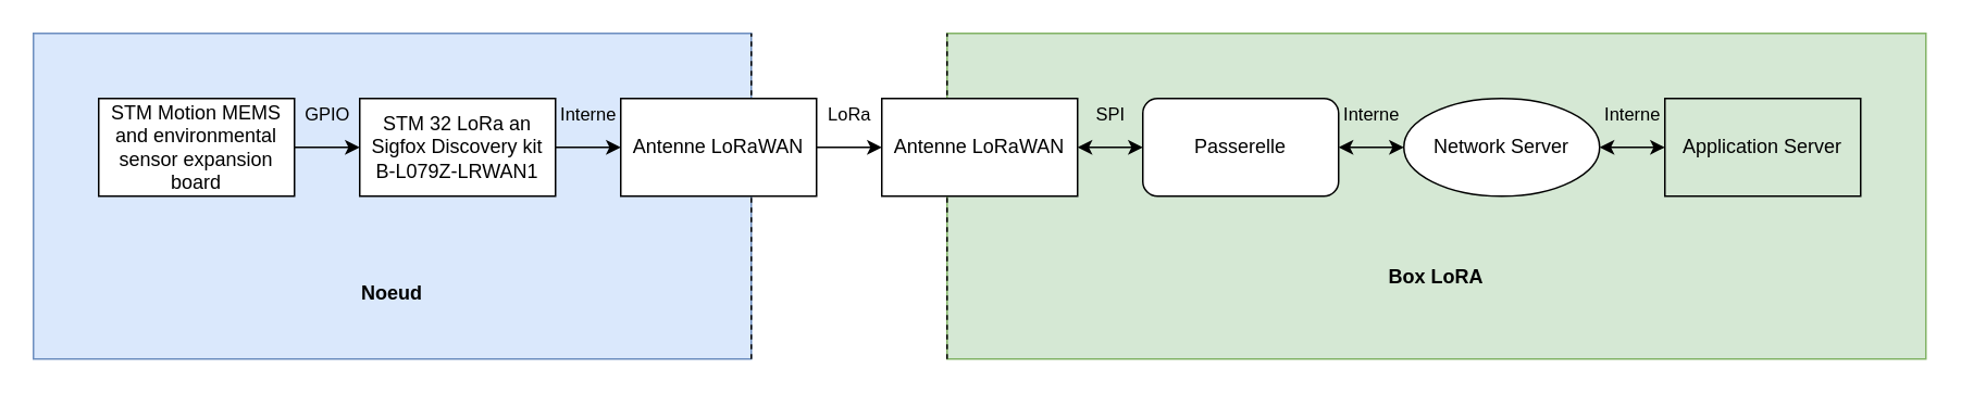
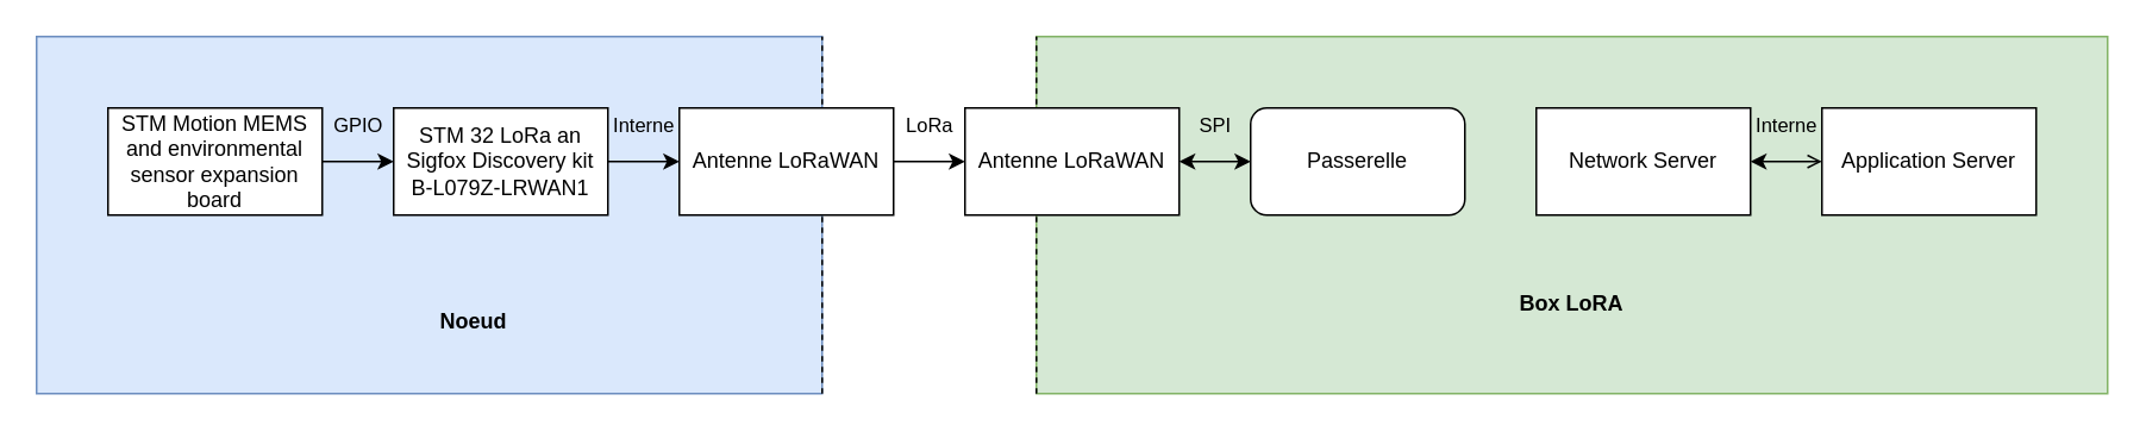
  <mxCell id="0" />
  <mxCell id="1" parent="0" />
  <mxCell id="2" value="" style="rounded=0;whiteSpace=wrap;html=1;fillColor=#d5e8d4;strokeColor=#82b366;" parent="1" vertex="1"><mxGeometry x="580" width="600" height="200" as="geometry" y="20" /></mxCell>
  <mxCell id="3" value="" style="rounded=0;whiteSpace=wrap;html=1;strokeColor=#6c8ebf;fillColor=#dae8fc;" parent="1" vertex="1"><mxGeometry width="440" height="200" as="geometry" x="20" y="20" /></mxCell>
  <mxCell id="4" value="" style="endArrow=none;dashed=1;html=1;" parent="1" edge="1"><mxGeometry width="50" height="50" relative="1" as="geometry"><mxPoint x="580" y="220" as="sourcePoint" /><mxPoint x="580" as="targetPoint" y="20" /></mxGeometry></mxCell>
  <mxCell id="5" value="" style="endArrow=none;dashed=1;html=1;" parent="1" edge="1"><mxGeometry width="50" height="50" relative="1" as="geometry"><mxPoint x="460" y="220" as="sourcePoint" /><mxPoint x="460" as="targetPoint" y="20" /></mxGeometry></mxCell>
  <mxCell id="6" value="STM Motion MEMS and environmental sensor expansion board" style="rounded=0;whiteSpace=wrap;html=1;" parent="1" vertex="1"><mxGeometry x="60" y="60" width="120" height="60" as="geometry" /></mxCell>
  <mxCell id="7" value="&lt;div&gt;STM 32 LoRa an Sigfox Discovery kit&lt;/div&gt;&lt;div&gt;B-L079Z-LRWAN1&lt;br&gt;&lt;/div&gt;" style="rounded=0;whiteSpace=wrap;html=1;" parent="1" vertex="1"><mxGeometry x="220" y="60" width="120" height="60" as="geometry" /></mxCell>
  <mxCell id="8" value="Antenne LoRaWAN" style="rounded=0;whiteSpace=wrap;html=1;" parent="1" vertex="1"><mxGeometry x="380" y="60" width="120" height="60" as="geometry" /></mxCell>
  <mxCell id="9" value="Antenne LoRaWAN" style="rounded=0;whiteSpace=wrap;html=1;" parent="1" vertex="1"><mxGeometry x="540" y="60" width="120" height="60" as="geometry" /></mxCell>
  <mxCell id="10" value="Passerelle" style="whiteSpace=wrap;html=1;rounded=1;" parent="1" vertex="1"><mxGeometry x="700" y="60" width="120" height="60" as="geometry" /></mxCell>
- <mxCell id="11" value="Network Server" style="ellipse;whiteSpace=wrap;html=1;" parent="1" vertex="1"><mxGeometry x="860" y="60" width="120" height="60" as="geometry" /></mxCell>
- <mxCell id="12" value="Application Server" style="rounded=0;whiteSpace=wrap;html=1;fillColor=#d5e8d4;" parent="1" vertex="1"><mxGeometry x="1020" y="60" width="120" height="60" as="geometry" /></mxCell>
+ <mxCell id="11" value="Network Server" style="rounded=0;whiteSpace=wrap;html=1;" parent="1" vertex="1"><mxGeometry x="860" y="60" width="120" height="60" as="geometry" /></mxCell>
+ <mxCell id="12" value="Application Server" style="rounded=0;whiteSpace=wrap;html=1;" parent="1" vertex="1"><mxGeometry x="1020" y="60" width="120" height="60" as="geometry" /></mxCell>
  <mxCell id="13" value="GPIO" style="endArrow=classic;html=1;exitX=1;exitY=0.5;exitDx=0;exitDy=0;entryX=0;entryY=0.5;entryDx=0;entryDy=0;labelBackgroundColor=none;" parent="1" source="6" target="7" edge="1"><mxGeometry y="20" width="50" height="50" relative="1" as="geometry"><mxPoint x="170" y="230" as="sourcePoint" /><mxPoint x="220" y="180" as="targetPoint" /><mxPoint as="offset" /></mxGeometry></mxCell>
  <mxCell id="14" value="Interne" style="endArrow=classic;html=1;entryX=0;entryY=0.5;entryDx=0;entryDy=0;exitX=1;exitY=0.5;exitDx=0;exitDy=0;labelBackgroundColor=none;" parent="1" source="7" target="8" edge="1"><mxGeometry y="20" width="50" height="50" relative="1" as="geometry"><mxPoint x="330" y="210" as="sourcePoint" /><mxPoint x="380" y="160" as="targetPoint" /><mxPoint as="offset" /></mxGeometry></mxCell>
  <mxCell id="15" value="LoRa" style="endArrow=classic;html=1;entryX=0;entryY=0.5;entryDx=0;entryDy=0;exitX=1;exitY=0.5;exitDx=0;exitDy=0;" parent="1" source="8" target="9" edge="1"><mxGeometry y="20" width="50" height="50" relative="1" as="geometry"><mxPoint x="500" y="240" as="sourcePoint" /><mxPoint x="550" y="190" as="targetPoint" /><mxPoint as="offset" /></mxGeometry></mxCell>
  <mxCell id="16" value="SPI" style="endArrow=classic;html=1;entryX=0;entryY=0.5;entryDx=0;entryDy=0;exitX=1;exitY=0.5;exitDx=0;exitDy=0;startArrow=classic;startFill=1;labelBackgroundColor=none;" parent="1" source="9" target="10" edge="1"><mxGeometry y="20" width="50" height="50" relative="1" as="geometry"><mxPoint x="530" y="280" as="sourcePoint" /><mxPoint x="580" y="230" as="targetPoint" /><mxPoint as="offset" /></mxGeometry></mxCell>
- <mxCell id="17" value="Interne" style="endArrow=classic;startArrow=classic;html=1;entryX=0;entryY=0.5;entryDx=0;entryDy=0;exitX=1;exitY=0.5;exitDx=0;exitDy=0;labelBackgroundColor=none;" parent="1" source="10" target="11" edge="1"><mxGeometry y="20" width="50" height="50" relative="1" as="geometry"><mxPoint x="820" y="240" as="sourcePoint" /><mxPoint x="870" y="190" as="targetPoint" /><mxPoint as="offset" /></mxGeometry></mxCell>
- <mxCell id="18" value="Interne" style="endArrow=classic;startArrow=classic;html=1;entryX=0;entryY=0.5;entryDx=0;entryDy=0;exitX=1;exitY=0.5;exitDx=0;exitDy=0;labelBackgroundColor=none;" parent="1" source="11" target="12" edge="1"><mxGeometry y="20" width="50" height="50" relative="1" as="geometry"><mxPoint x="1000" y="300" as="sourcePoint" /><mxPoint x="1050" y="250" as="targetPoint" /><mxPoint as="offset" /></mxGeometry></mxCell>
- <mxCell id="19" value="&lt;span&gt;Noeud&lt;/span&gt;" style="text;html=1;strokeColor=none;fillColor=none;align=center;verticalAlign=middle;whiteSpace=wrap;rounded=0;fontStyle=1" parent="1" vertex="1"><mxGeometry x="220" y="170" width="40" height="20" as="geometry" /></mxCell>
+ <mxCell id="18" value="Interne" style="endArrow=open;startArrow=classic;html=1;entryX=0;entryY=0.5;entryDx=0;entryDy=0;exitX=1;exitY=0.5;exitDx=0;exitDy=0;labelBackgroundColor=none;" parent="1" source="11" target="12" edge="1"><mxGeometry y="20" width="50" height="50" relative="1" as="geometry"><mxPoint x="1000" y="300" as="sourcePoint" /><mxPoint x="1050" y="250" as="targetPoint" /><mxPoint as="offset" /></mxGeometry></mxCell>
+ <mxCell id="19" value="&lt;span&gt;Noeud&lt;/span&gt;" style="text;html=1;strokeColor=none;fillColor=none;align=center;verticalAlign=middle;whiteSpace=wrap;rounded=0;fontStyle=1" parent="1" vertex="1"><mxGeometry x="245" y="170" width="40" height="20" as="geometry" /></mxCell>
  <mxCell id="20" value="Box LoRA" style="text;html=1;strokeColor=none;fillColor=none;align=center;verticalAlign=middle;whiteSpace=wrap;rounded=0;fontStyle=1" parent="1" vertex="1"><mxGeometry x="830" y="160" width="100" height="20" as="geometry" /></mxCell>
